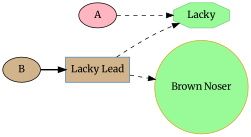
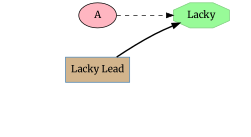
  digraph {
    fontname=Merriweather
    rankdir=LR
    node [fillcolor=palegreen fontname=Merriweather style=filled]
    edge [fontname=Merriweather style=dashed]
    A [fillcolor=lightpink]
    n2 [color=palegreen3 label=Lacky shape=octagon]
    n3 [color=steelblue fillcolor=tan label="Lacky Lead" shape=box]
-   B [fillcolor=tan]
-   n5 [color=goldenrod label="Brown Noser" shape=circle]
    A -> n2
-   n3 -> n2
-   n3 -> n5
-   B -> n3 [style=bold]
+   n3 -> n2 [style=bold]
  }
